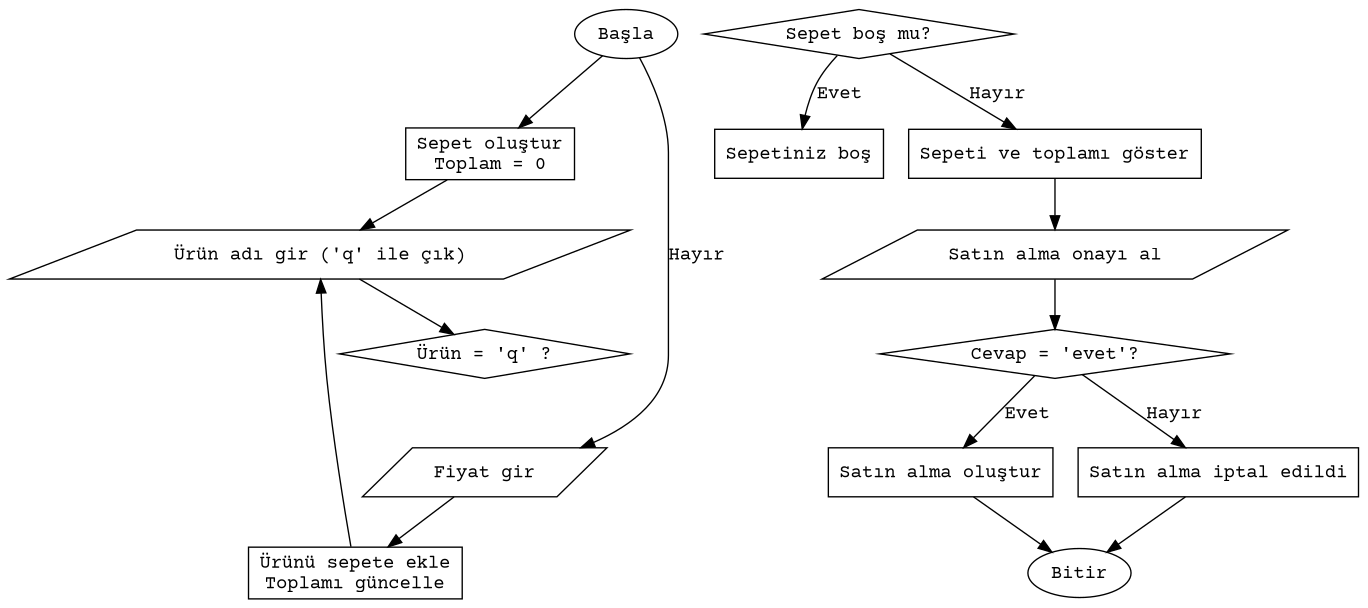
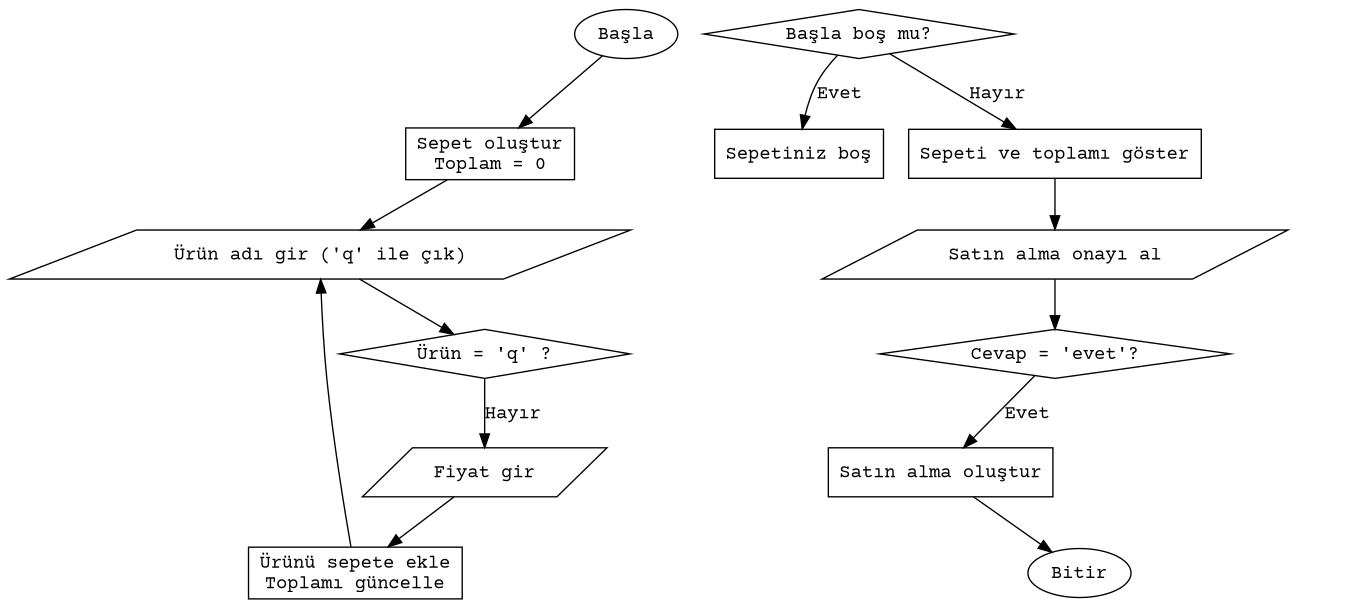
  digraph {
    fontname="Courier Prime"
    rankdir=TB
    node [fontname="Courier Prime" shape=box]
    edge [fontname="Courier Prime"]
    n1 [label="Başla" shape=oval]
    n2 [label="Sepet oluştur\nToplam = 0"]
    n3 [label="Ürün adı gir ('q' ile çık)" shape=parallelogram]
    n4 [label="Ürün = 'q' ?" shape=diamond]
    n5 [label="Fiyat gir" shape=parallelogram]
    n6 [label="Ürünü sepete ekle\nToplamı güncelle"]
-   n7 [label="Sepet boş mu?" shape=diamond]
+   n7 [label="Başla boş mu?" shape=diamond]
    n8 [label="Sepetiniz boş"]
    n9 [label="Sepeti ve toplamı göster"]
    n10 [label="Satın alma onayı al" shape=parallelogram]
    n11 [label=Bitir shape=oval]
    n12 [label="Cevap = 'evet'?" shape=diamond]
    n13 [label="Satın alma oluştur"]
-   n14 [label="Satın alma iptal edildi"]
    n1 -> n2
    n2 -> n3
    n3 -> n4
-   n1 -> n5 [label="Hayır"]
+   n4 -> n5 [label="Hayır"]
    n5 -> n6
    n6 -> n3
    n7 -> n8 [label=Evet]
    n7 -> n9 [label="Hayır"]
    n9 -> n10
    n10 -> n12
    n12 -> n13 [label=Evet]
-   n12 -> n14 [label="Hayır"]
    n13 -> n11
-   n14 -> n11
  }
